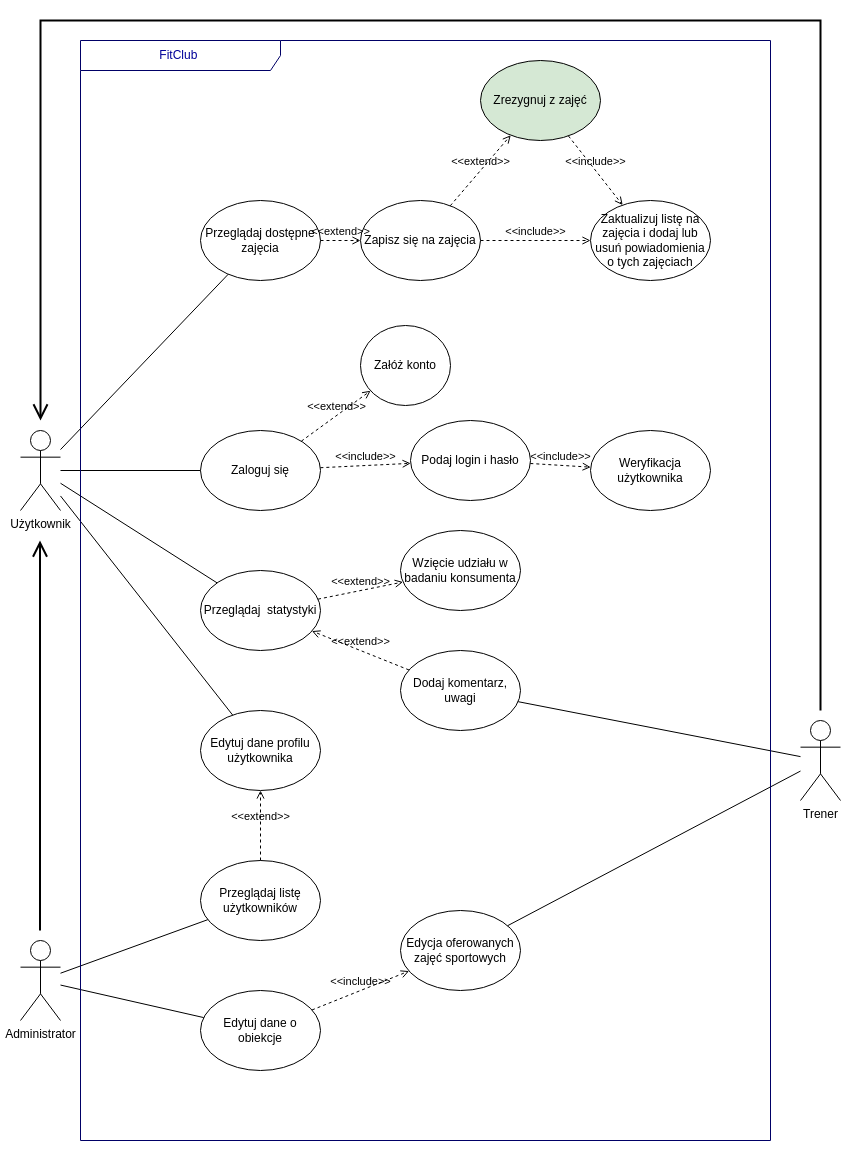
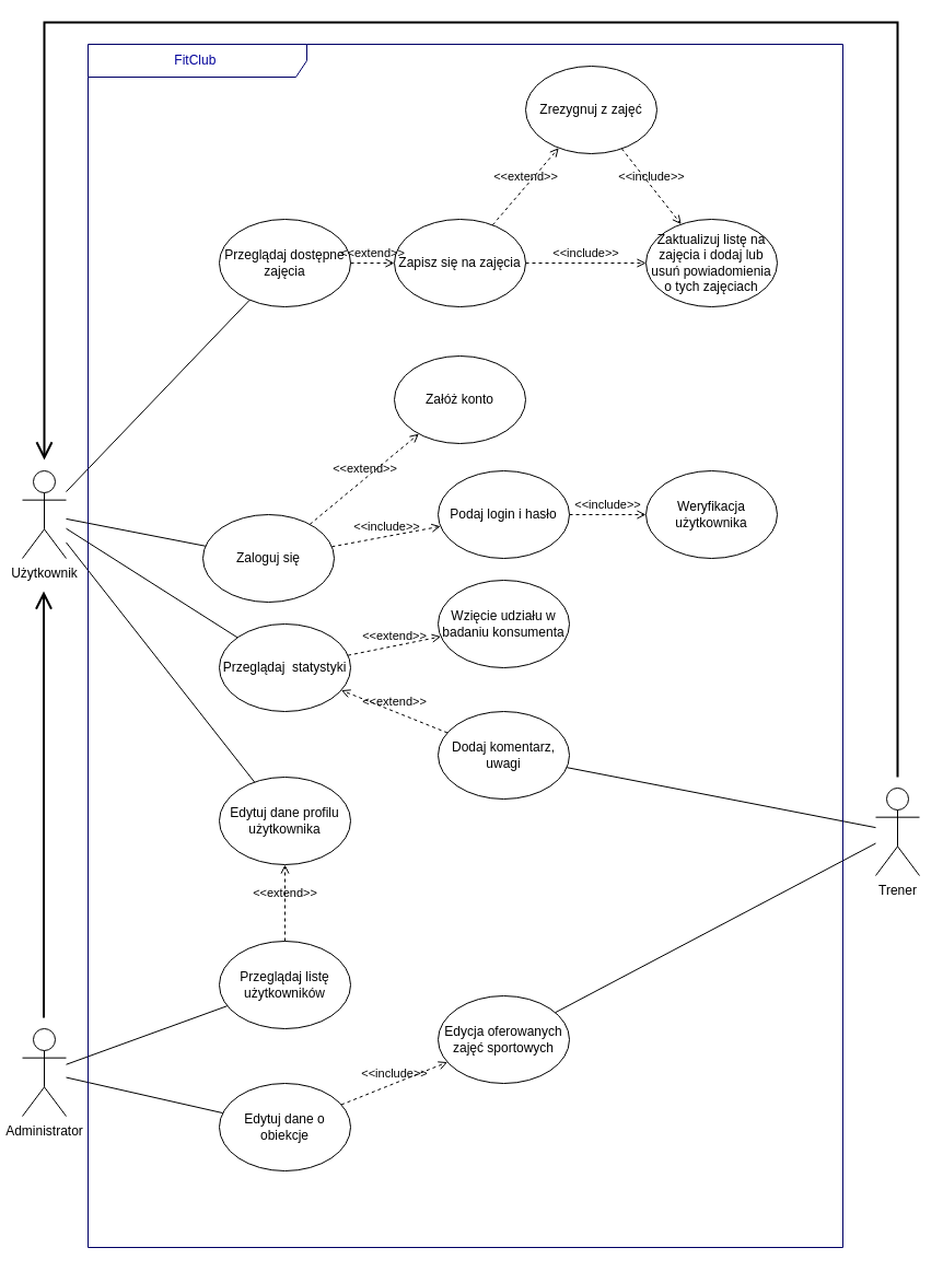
  <mxCell id="0" />
  <mxCell id="1" parent="0" />
  <mxCell id="2" value="Użytkownik" style="shape=umlActor;verticalLabelPosition=bottom;verticalAlign=top;html=1;outlineConnect=0;" vertex="1" parent="1"><mxGeometry x="20" y="430" width="40" height="80" as="geometry" /></mxCell>
- <mxCell id="3" value="Zaloguj się" style="ellipse;whiteSpace=wrap;html=1;fontColor=#000000;" vertex="1" parent="1"><mxGeometry x="200" y="430" width="120" height="80" as="geometry" /></mxCell>
+ <mxCell id="3" value="Zaloguj się" style="ellipse;whiteSpace=wrap;html=1;fontColor=#000000;" vertex="1" parent="1"><mxGeometry x="185" y="470" width="120" height="80" as="geometry" /></mxCell>
  <mxCell id="4" value="" style="endArrow=none;html=1;rounded=0;fontColor=#000000;" edge="1" parent="1" source="2" target="3"><mxGeometry width="50" height="50" relative="1" as="geometry"><mxPoint x="360" y="665.743" as="sourcePoint" /><mxPoint x="499.495" y="410.002" as="targetPoint" /></mxGeometry></mxCell>
  <mxCell id="5" value="&amp;lt;&amp;lt;extend&amp;gt;&amp;gt;" style="html=1;verticalAlign=bottom;labelBackgroundColor=none;endArrow=open;endFill=0;dashed=1;rounded=0;fontColor=#000000;" edge="1" parent="1" source="3" target="6"><mxGeometry width="160" relative="1" as="geometry"><mxPoint x="389.996" y="484.937" as="sourcePoint" /><mxPoint x="535.024" y="644.193" as="targetPoint" /></mxGeometry></mxCell>
- <mxCell id="6" value="Załóż konto" style="ellipse;whiteSpace=wrap;html=1;fontColor=#000000;" vertex="1" parent="1"><mxGeometry x="360" y="325" width="90" height="80" as="geometry" /></mxCell>
+ <mxCell id="6" value="Załóż konto" style="ellipse;whiteSpace=wrap;html=1;fontColor=#000000;" vertex="1" parent="1"><mxGeometry x="360" y="325" width="120" height="80" as="geometry" /></mxCell>
  <mxCell id="7" value="&amp;lt;&amp;lt;include&amp;gt;&amp;gt;" style="html=1;verticalAlign=bottom;labelBackgroundColor=none;endArrow=open;endFill=0;dashed=1;rounded=0;fontColor=#000000;" edge="1" parent="1" source="3" target="8"><mxGeometry width="160" relative="1" as="geometry"><mxPoint x="421.12" y="520" as="sourcePoint" /><mxPoint x="511.12" y="540" as="targetPoint" /></mxGeometry></mxCell>
- <mxCell id="8" value="Podaj login i hasło" style="ellipse;whiteSpace=wrap;html=1;fontColor=#000000;" vertex="1" parent="1"><mxGeometry x="410" y="420" width="120" height="80" as="geometry" /></mxCell>
+ <mxCell id="8" value="Podaj login i hasło" style="ellipse;whiteSpace=wrap;html=1;fontColor=#000000;" vertex="1" parent="1"><mxGeometry x="400" y="430" width="120" height="80" as="geometry" /></mxCell>
  <mxCell id="9" value="Weryfikacja użytkownika" style="ellipse;whiteSpace=wrap;html=1;fontColor=#000000;" vertex="1" parent="1"><mxGeometry x="590" y="430" width="120" height="80" as="geometry" /></mxCell>
  <mxCell id="10" value="&amp;lt;&amp;lt;include&amp;gt;&amp;gt;" style="html=1;verticalAlign=bottom;labelBackgroundColor=none;endArrow=open;endFill=0;dashed=1;rounded=0;fontColor=#000000;" edge="1" parent="1" source="8" target="9"><mxGeometry width="160" relative="1" as="geometry"><mxPoint x="565" y="510" as="sourcePoint" /><mxPoint x="455" y="520" as="targetPoint" /></mxGeometry></mxCell>
  <mxCell id="11" value="Przeglądaj&amp;nbsp; statystyki" style="ellipse;whiteSpace=wrap;html=1;fontColor=#000000;" vertex="1" parent="1"><mxGeometry x="200" y="570" width="120" height="80" as="geometry" /></mxCell>
  <mxCell id="12" value="Wzięcie udziału w badaniu konsumenta" style="ellipse;whiteSpace=wrap;html=1;fontColor=#000000;" vertex="1" parent="1"><mxGeometry x="400" y="530" width="120" height="80" as="geometry" /></mxCell>
  <mxCell id="13" value="&amp;lt;&amp;lt;extend&amp;gt;&amp;gt;" style="html=1;verticalAlign=bottom;labelBackgroundColor=none;endArrow=open;endFill=0;dashed=1;rounded=0;fontColor=#000000;" edge="1" parent="1" source="14" target="11"><mxGeometry width="160" relative="1" as="geometry"><mxPoint x="550" y="670" as="sourcePoint" /><mxPoint x="430" y="680" as="targetPoint" /></mxGeometry></mxCell>
  <mxCell id="14" value="Dodaj komentarz, uwagi" style="ellipse;whiteSpace=wrap;html=1;fontColor=#000000;" vertex="1" parent="1"><mxGeometry x="400" y="650" width="120" height="80" as="geometry" /></mxCell>
  <mxCell id="15" value="&amp;lt;&amp;lt;extend&amp;gt;&amp;gt;" style="html=1;verticalAlign=bottom;labelBackgroundColor=none;endArrow=open;endFill=0;dashed=1;rounded=0;fontColor=#000000;" edge="1" parent="1" source="11" target="12"><mxGeometry width="160" relative="1" as="geometry"><mxPoint x="532.25" y="669.149" as="sourcePoint" /><mxPoint x="327.759" y="630.83" as="targetPoint" /></mxGeometry></mxCell>
  <mxCell id="16" value="" style="endArrow=none;html=1;rounded=0;fontColor=#000000;" edge="1" parent="1" source="2" target="11"><mxGeometry width="50" height="50" relative="1" as="geometry"><mxPoint x="140" y="650" as="sourcePoint" /><mxPoint x="210" y="345" as="targetPoint" /></mxGeometry></mxCell>
  <mxCell id="17" value="Trener" style="shape=umlActor;verticalLabelPosition=bottom;verticalAlign=top;html=1;outlineConnect=0;" vertex="1" parent="1"><mxGeometry x="800" y="720" width="40" height="80" as="geometry" /></mxCell>
  <mxCell id="18" value="" style="endArrow=none;html=1;rounded=0;fontColor=#000000;" edge="1" parent="1" source="14" target="17"><mxGeometry width="50" height="50" relative="1" as="geometry"><mxPoint x="150" y="660" as="sourcePoint" /><mxPoint x="210" y="660" as="targetPoint" /></mxGeometry></mxCell>
  <mxCell id="19" value="Administrator" style="shape=umlActor;verticalLabelPosition=bottom;verticalAlign=top;html=1;outlineConnect=0;" vertex="1" parent="1"><mxGeometry x="20" y="940" width="40" height="80" as="geometry" /></mxCell>
  <mxCell id="20" value="Edytuj dane o obiekcje" style="ellipse;whiteSpace=wrap;html=1;fontColor=#000000;" vertex="1" parent="1"><mxGeometry x="200" y="990" width="120" height="80" as="geometry" /></mxCell>
  <mxCell id="21" value="" style="endArrow=none;html=1;rounded=0;fontColor=#000000;" edge="1" parent="1" source="19" target="20"><mxGeometry width="50" height="50" relative="1" as="geometry"><mxPoint x="160" y="736.667" as="sourcePoint" /><mxPoint x="250" y="920" as="targetPoint" /></mxGeometry></mxCell>
  <mxCell id="22" value="Edycja oferowanych zajęć sportowych" style="ellipse;whiteSpace=wrap;html=1;fontColor=#000000;" vertex="1" parent="1"><mxGeometry x="400" y="910" width="120" height="80" as="geometry" /></mxCell>
  <mxCell id="23" value="&amp;lt;&amp;lt;include&amp;gt;&amp;gt;" style="html=1;verticalAlign=bottom;labelBackgroundColor=none;endArrow=open;endFill=0;dashed=1;rounded=0;fontColor=#000000;" edge="1" parent="1" source="20" target="22"><mxGeometry width="160" relative="1" as="geometry"><mxPoint x="337.12" y="980.2" as="sourcePoint" /><mxPoint x="423.699" y="958.828" as="targetPoint" /></mxGeometry></mxCell>
  <mxCell id="24" value="" style="endArrow=none;html=1;rounded=0;fontColor=#000000;" edge="1" parent="1" source="22" target="17"><mxGeometry width="50" height="50" relative="1" as="geometry"><mxPoint x="640" y="840" as="sourcePoint" /><mxPoint x="700" y="965.263" as="targetPoint" /></mxGeometry></mxCell>
  <mxCell id="25" value="Przeglądaj listę użytkowników" style="ellipse;whiteSpace=wrap;html=1;fontColor=#000000;" vertex="1" parent="1"><mxGeometry x="200" y="860" width="120" height="80" as="geometry" /></mxCell>
  <mxCell id="26" value="" style="endArrow=none;html=1;rounded=0;fontColor=#000000;" edge="1" parent="1" source="19" target="25"><mxGeometry width="50" height="50" relative="1" as="geometry"><mxPoint x="330" y="840" as="sourcePoint" /><mxPoint x="90" y="1160" as="targetPoint" /></mxGeometry></mxCell>
  <mxCell id="27" value="" style="endArrow=none;html=1;rounded=0;fontColor=#000000;" edge="1" parent="1" source="2" target="28"><mxGeometry width="50" height="50" relative="1" as="geometry"><mxPoint x="80" y="780" as="sourcePoint" /><mxPoint x="373.079" y="767.351" as="targetPoint" /></mxGeometry></mxCell>
  <mxCell id="28" value="Edytuj dane profilu użytkownika" style="ellipse;whiteSpace=wrap;html=1;fontColor=#000000;" vertex="1" parent="1"><mxGeometry x="200" y="710" width="120" height="80" as="geometry" /></mxCell>
  <mxCell id="29" value="&amp;lt;&amp;lt;extend&amp;gt;&amp;gt;" style="html=1;verticalAlign=bottom;labelBackgroundColor=none;endArrow=open;endFill=0;dashed=1;rounded=0;fontColor=#000000;" edge="1" parent="1" source="25" target="28"><mxGeometry width="160" relative="1" as="geometry"><mxPoint x="210" y="1020" as="sourcePoint" /><mxPoint x="60" y="770" as="targetPoint" /></mxGeometry></mxCell>
  <mxCell id="30" value="Przeglądaj dostępne zajęcia" style="ellipse;whiteSpace=wrap;html=1;fontColor=#000000;" vertex="1" parent="1"><mxGeometry x="200" y="200" width="120" height="80" as="geometry" /></mxCell>
  <mxCell id="31" value="Zapisz się na zajęcia" style="ellipse;whiteSpace=wrap;html=1;fontColor=#000000;" vertex="1" parent="1"><mxGeometry x="360" y="200" width="120" height="80" as="geometry" /></mxCell>
- <mxCell id="32" value="Zrezygnuj z zajęć" style="ellipse;whiteSpace=wrap;html=1;fontColor=#000000;fillColor=#d5e8d4;" vertex="1" parent="1"><mxGeometry x="480" y="60" width="120" height="80" as="geometry" /></mxCell>
+ <mxCell id="32" value="Zrezygnuj z zajęć" style="ellipse;whiteSpace=wrap;html=1;fontColor=#000000;" vertex="1" parent="1"><mxGeometry x="480" y="60" width="120" height="80" as="geometry" /></mxCell>
  <mxCell id="33" value="&amp;lt;&amp;lt;include&amp;gt;&amp;gt;" style="html=1;verticalAlign=bottom;labelBackgroundColor=none;endArrow=open;endFill=0;dashed=1;rounded=0;fontColor=#000000;exitX=1;exitY=0.5;exitDx=0;exitDy=0;" edge="1" parent="1" source="31" target="34"><mxGeometry width="160" relative="1" as="geometry"><mxPoint x="230" y="345" as="sourcePoint" /><mxPoint x="640" y="185" as="targetPoint" /></mxGeometry></mxCell>
  <mxCell id="34" value="Zaktualizuj listę na zajęcia i dodaj lub usuń powiadomienia o tych zajęciach" style="ellipse;whiteSpace=wrap;html=1;fontColor=#000000;" vertex="1" parent="1"><mxGeometry x="590" y="200" width="120" height="80" as="geometry" /></mxCell>
  <mxCell id="35" value="&amp;lt;&amp;lt;include&amp;gt;&amp;gt;" style="html=1;verticalAlign=bottom;labelBackgroundColor=none;endArrow=open;endFill=0;dashed=1;rounded=0;fontColor=#000000;" edge="1" parent="1" source="32" target="34"><mxGeometry width="160" relative="1" as="geometry"><mxPoint x="510" y="195" as="sourcePoint" /><mxPoint x="606.156" y="227.351" as="targetPoint" /></mxGeometry></mxCell>
  <mxCell id="36" value="&amp;lt;&amp;lt;extend&amp;gt;&amp;gt;" style="html=1;verticalAlign=bottom;labelBackgroundColor=none;endArrow=open;endFill=0;dashed=1;rounded=0;fontColor=#000000;" edge="1" parent="1" source="30" target="31"><mxGeometry width="160" relative="1" as="geometry"><mxPoint x="502.25" y="504.149" as="sourcePoint" /><mxPoint x="297.759" y="465.83" as="targetPoint" /></mxGeometry></mxCell>
  <mxCell id="37" value="" style="endArrow=none;html=1;rounded=0;fontColor=#000000;" edge="1" parent="1" source="2" target="30"><mxGeometry width="50" height="50" relative="1" as="geometry"><mxPoint x="100" y="225" as="sourcePoint" /><mxPoint x="190" y="-110" as="targetPoint" /></mxGeometry></mxCell>
  <mxCell id="38" value="&amp;lt;&amp;lt;extend&amp;gt;&amp;gt;" style="html=1;verticalAlign=bottom;labelBackgroundColor=none;endArrow=open;endFill=0;dashed=1;rounded=0;fontColor=#000000;" edge="1" parent="1" source="31" target="32"><mxGeometry width="160" relative="1" as="geometry"><mxPoint x="290" y="235" as="sourcePoint" /><mxPoint x="370" y="235" as="targetPoint" /></mxGeometry></mxCell>
  <mxCell id="39" value="" style="endArrow=open;endFill=1;endSize=12;html=1;rounded=0;strokeWidth=2;" edge="1" parent="1"><mxGeometry width="160" relative="1" as="geometry"><mxPoint x="820" y="710" as="sourcePoint" /><mxPoint x="40" y="420" as="targetPoint" /><Array as="points"><mxPoint x="820" y="20" /><mxPoint x="40" y="20" /></Array></mxGeometry></mxCell>
  <mxCell id="40" value="" style="endArrow=open;endFill=1;endSize=12;html=1;rounded=0;strokeWidth=2;" edge="1" parent="1"><mxGeometry width="160" relative="1" as="geometry"><mxPoint x="39.5" y="930" as="sourcePoint" /><mxPoint x="39.5" y="540" as="targetPoint" /></mxGeometry></mxCell>
  <mxCell id="41" value="FitClub&amp;nbsp;" style="shape=umlFrame;whiteSpace=wrap;html=1;strokeWidth=1;fillColor=none;width=200;height=30;fontColor=#000099;strokeColor=#000066;" vertex="1" parent="1"><mxGeometry x="80" y="40" width="690" height="1100" as="geometry" /></mxCell>
